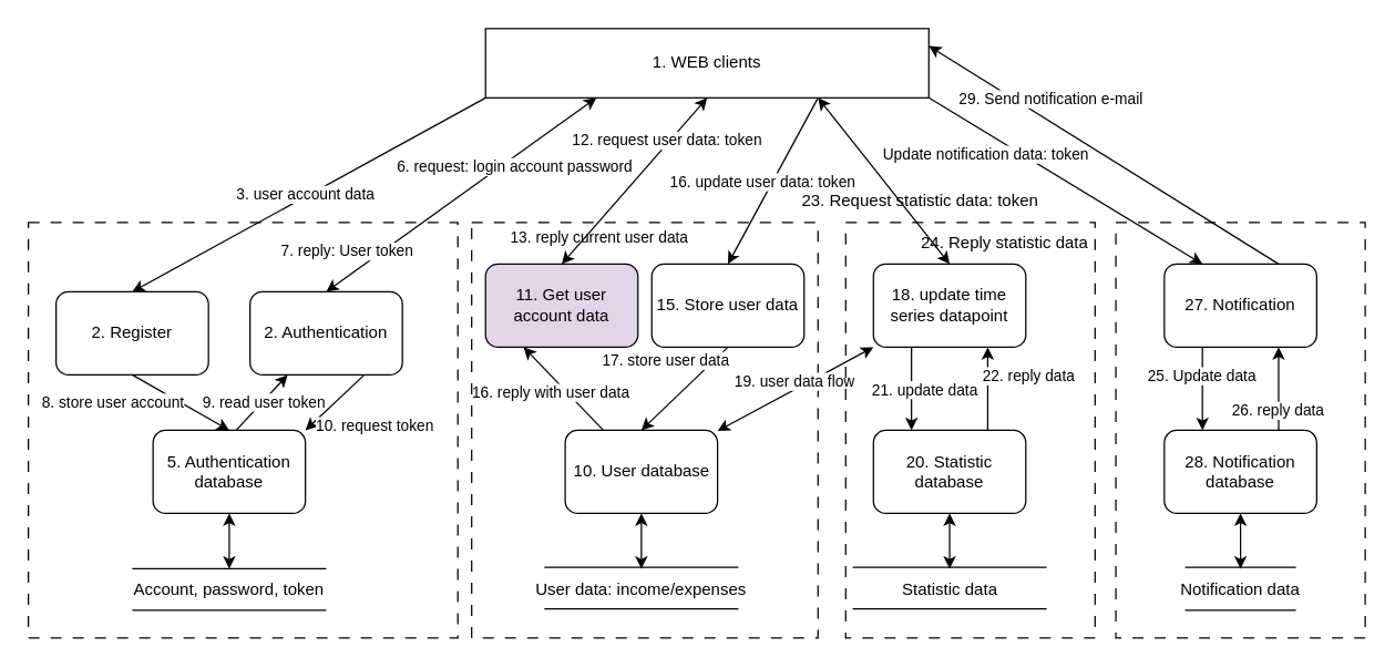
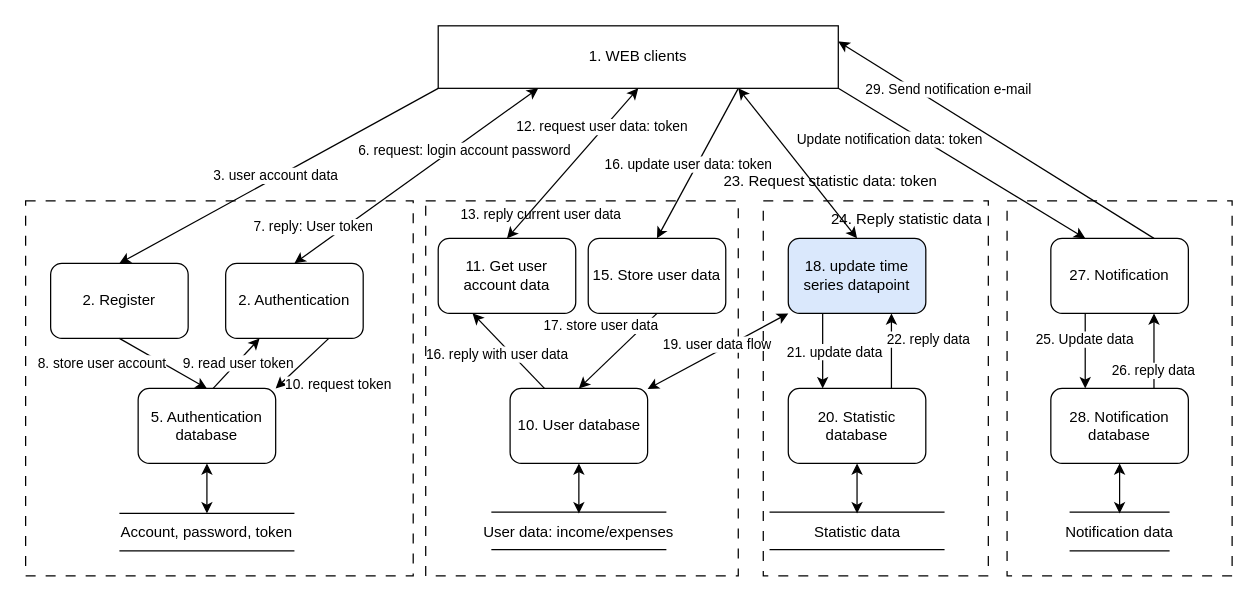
  <mxCell id="0" />
  <mxCell id="1" parent="0" />
  <mxCell id="2" value="" style="rounded=0;whiteSpace=wrap;html=1;dashed=1;dashPattern=8 8;fillColor=none;" parent="1" vertex="1"><mxGeometry x="20" y="160" width="310" height="300" as="geometry" /></mxCell>
  <mxCell id="3" style="edgeStyle=none;html=1;exitX=0.75;exitY=1;exitDx=0;exitDy=0;entryX=0.5;entryY=0;entryDx=0;entryDy=0;" parent="1" source="7" target="38" edge="1"><mxGeometry relative="1" as="geometry" /></mxCell>
  <mxCell id="4" value="16. update user data: token" style="edgeLabel;html=1;align=center;verticalAlign=middle;resizable=0;points=[];" parent="3" vertex="1" connectable="0"><mxGeometry x="-0.158" relative="1" as="geometry"><mxPoint x="-13" y="10" as="offset" /></mxGeometry></mxCell>
  <mxCell id="5" style="edgeStyle=none;html=1;exitX=1;exitY=1;exitDx=0;exitDy=0;entryX=0.25;entryY=0;entryDx=0;entryDy=0;" parent="1" source="7" target="61" edge="1"><mxGeometry relative="1" as="geometry" /></mxCell>
  <mxCell id="6" value="Update notification data: token" style="edgeLabel;html=1;align=center;verticalAlign=middle;resizable=0;points=[];" parent="5" vertex="1" connectable="0"><mxGeometry x="-0.531" relative="1" as="geometry"><mxPoint x="-6" y="12" as="offset" /></mxGeometry></mxCell>
  <mxCell id="7" value="1. WEB clients" style="rounded=0;whiteSpace=wrap;html=1;" parent="1" vertex="1"><mxGeometry x="350" y="20" width="320" height="50" as="geometry" /></mxCell>
  <mxCell id="8" value="2. Register" style="rounded=1;whiteSpace=wrap;html=1;" parent="1" vertex="1"><mxGeometry x="40" y="210" width="110" height="60" as="geometry" /></mxCell>
  <mxCell id="9" value="" style="endArrow=classic;html=1;exitX=0;exitY=1;exitDx=0;exitDy=0;entryX=0.5;entryY=0;entryDx=0;entryDy=0;" parent="1" source="7" target="8" edge="1"><mxGeometry width="50" height="50" relative="1" as="geometry"><mxPoint x="330" y="130" as="sourcePoint" /><mxPoint x="380" y="80" as="targetPoint" /></mxGeometry></mxCell>
  <mxCell id="10" value="3. user account data" style="edgeLabel;html=1;align=center;verticalAlign=middle;resizable=0;points=[];" parent="9" vertex="1" connectable="0"><mxGeometry x="-0.282" y="2" relative="1" as="geometry"><mxPoint x="-40" y="18" as="offset" /></mxGeometry></mxCell>
  <mxCell id="11" value="2. Authentication" style="rounded=1;whiteSpace=wrap;html=1;" parent="1" vertex="1"><mxGeometry x="180" y="210" width="110" height="60" as="geometry" /></mxCell>
  <mxCell id="12" value="5. Authentication database" style="rounded=1;whiteSpace=wrap;html=1;" parent="1" vertex="1"><mxGeometry x="110" y="310" width="110" height="60" as="geometry" /></mxCell>
  <mxCell id="13" value="Account, password, token" style="text;html=1;strokeColor=none;fillColor=none;align=center;verticalAlign=middle;whiteSpace=wrap;rounded=0;shadow=0;glass=0;" parent="1" vertex="1"><mxGeometry x="95" y="410" width="140" height="30" as="geometry" /></mxCell>
  <mxCell id="14" value="" style="endArrow=classic;startArrow=classic;html=1;entryX=0.5;entryY=1;entryDx=0;entryDy=0;exitX=0.5;exitY=0;exitDx=0;exitDy=0;" parent="1" source="13" target="12" edge="1"><mxGeometry width="50" height="50" relative="1" as="geometry"><mxPoint x="300" y="420" as="sourcePoint" /><mxPoint x="350" y="370" as="targetPoint" /></mxGeometry></mxCell>
  <mxCell id="15" value="" style="endArrow=none;html=1;" parent="1" edge="1"><mxGeometry width="50" height="50" relative="1" as="geometry"><mxPoint x="95" y="410" as="sourcePoint" /><mxPoint x="235" y="410" as="targetPoint" /></mxGeometry></mxCell>
  <mxCell id="16" value="" style="endArrow=none;html=1;" parent="1" edge="1"><mxGeometry width="50" height="50" relative="1" as="geometry"><mxPoint x="95" y="440" as="sourcePoint" /><mxPoint x="235" y="440" as="targetPoint" /></mxGeometry></mxCell>
  <mxCell id="17" value="" style="endArrow=classic;html=1;exitX=0.5;exitY=1;exitDx=0;exitDy=0;entryX=0.5;entryY=0;entryDx=0;entryDy=0;" parent="1" source="8" target="12" edge="1"><mxGeometry width="50" height="50" relative="1" as="geometry"><mxPoint x="320" y="380" as="sourcePoint" /><mxPoint x="370" y="330" as="targetPoint" /></mxGeometry></mxCell>
  <mxCell id="18" value="8. store user account" style="edgeLabel;html=1;align=center;verticalAlign=middle;resizable=0;points=[];" parent="17" vertex="1" connectable="0"><mxGeometry x="0.422" y="-3" relative="1" as="geometry"><mxPoint x="-63" y="-11" as="offset" /></mxGeometry></mxCell>
  <mxCell id="19" value="" style="endArrow=classic;html=1;" parent="1" target="11" edge="1"><mxGeometry width="50" height="50" relative="1" as="geometry"><mxPoint x="170" y="310" as="sourcePoint" /><mxPoint x="320" y="310" as="targetPoint" /></mxGeometry></mxCell>
  <mxCell id="20" value="9. read user token" style="edgeLabel;html=1;align=center;verticalAlign=middle;resizable=0;points=[];" parent="19" vertex="1" connectable="0"><mxGeometry x="0.336" y="-3" relative="1" as="geometry"><mxPoint x="-7" y="4" as="offset" /></mxGeometry></mxCell>
  <mxCell id="21" value="" style="endArrow=classic;html=1;exitX=0.75;exitY=1;exitDx=0;exitDy=0;entryX=1;entryY=0;entryDx=0;entryDy=0;" parent="1" source="11" target="12" edge="1"><mxGeometry width="50" height="50" relative="1" as="geometry"><mxPoint x="340" y="360" as="sourcePoint" /><mxPoint x="390" y="310" as="targetPoint" /></mxGeometry></mxCell>
  <mxCell id="22" value="10. request token" style="edgeLabel;html=1;align=center;verticalAlign=middle;resizable=0;points=[];" parent="21" vertex="1" connectable="0"><mxGeometry x="-0.357" y="3" relative="1" as="geometry"><mxPoint x="19" y="21" as="offset" /></mxGeometry></mxCell>
  <mxCell id="23" value="" style="endArrow=classic;startArrow=classic;html=1;entryX=0.25;entryY=1;entryDx=0;entryDy=0;exitX=0.5;exitY=0;exitDx=0;exitDy=0;" parent="1" source="11" target="7" edge="1"><mxGeometry width="50" height="50" relative="1" as="geometry"><mxPoint x="440" y="260" as="sourcePoint" /><mxPoint x="490" y="210" as="targetPoint" /></mxGeometry></mxCell>
  <mxCell id="24" value="6. request: login account password" style="edgeLabel;html=1;align=center;verticalAlign=middle;resizable=0;points=[];" parent="23" vertex="1" connectable="0"><mxGeometry x="0.309" y="2" relative="1" as="geometry"><mxPoint x="9" y="3" as="offset" /></mxGeometry></mxCell>
  <mxCell id="25" value="7. reply: User token" style="edgeLabel;html=1;align=center;verticalAlign=middle;resizable=0;points=[];" parent="1" vertex="1" connectable="0"><mxGeometry x="249.998" y="180.002" as="geometry" /></mxCell>
- <mxCell id="26" value="11. Get user account data" style="rounded=1;whiteSpace=wrap;html=1;fillColor=#e1d5e7;" parent="1" vertex="1"><mxGeometry x="350" y="190" width="110" height="60" as="geometry" /></mxCell>
+ <mxCell id="26" value="11. Get user account data" style="rounded=1;whiteSpace=wrap;html=1;" parent="1" vertex="1"><mxGeometry x="350" y="190" width="110" height="60" as="geometry" /></mxCell>
  <mxCell id="27" value="13. reply current user data" style="edgeLabel;html=1;align=center;verticalAlign=middle;resizable=0;points=[];" parent="1" vertex="1" connectable="0"><mxGeometry x="480.002" y="190.002" as="geometry"><mxPoint x="-49" y="-20" as="offset" /></mxGeometry></mxCell>
  <mxCell id="28" style="edgeStyle=none;html=1;exitX=0.25;exitY=0;exitDx=0;exitDy=0;entryX=0.25;entryY=1;entryDx=0;entryDy=0;" parent="1" source="30" target="26" edge="1"><mxGeometry relative="1" as="geometry" /></mxCell>
  <mxCell id="29" value="16. reply with user data" style="edgeLabel;html=1;align=center;verticalAlign=middle;resizable=0;points=[];" parent="28" vertex="1" connectable="0"><mxGeometry x="-0.334" y="3" relative="1" as="geometry"><mxPoint x="-17" y="-9" as="offset" /></mxGeometry></mxCell>
  <mxCell id="30" value="10. User database" style="rounded=1;whiteSpace=wrap;html=1;" parent="1" vertex="1"><mxGeometry x="407.5" y="310" width="110" height="60" as="geometry" /></mxCell>
  <mxCell id="31" value="" style="endArrow=classic;startArrow=classic;html=1;entryX=0.5;entryY=1;entryDx=0;entryDy=0;exitX=0.5;exitY=0;exitDx=0;exitDy=0;" parent="1" source="32" target="30" edge="1"><mxGeometry width="50" height="50" relative="1" as="geometry"><mxPoint x="200" y="560" as="sourcePoint" /><mxPoint x="250" y="510" as="targetPoint" /></mxGeometry></mxCell>
  <mxCell id="32" value="User data: income/expenses" style="text;html=1;strokeColor=none;fillColor=none;align=center;verticalAlign=middle;whiteSpace=wrap;rounded=0;shadow=0;glass=0;" parent="1" vertex="1"><mxGeometry x="380" y="410" width="165" height="30" as="geometry" /></mxCell>
  <mxCell id="33" value="" style="endArrow=none;html=1;" parent="1" edge="1"><mxGeometry width="50" height="50" relative="1" as="geometry"><mxPoint x="392.5" y="409" as="sourcePoint" /><mxPoint x="532.5" y="409" as="targetPoint" /></mxGeometry></mxCell>
  <mxCell id="34" value="" style="endArrow=none;html=1;" parent="1" edge="1"><mxGeometry width="50" height="50" relative="1" as="geometry"><mxPoint x="392.5" y="439" as="sourcePoint" /><mxPoint x="532.5" y="439" as="targetPoint" /></mxGeometry></mxCell>
  <mxCell id="35" value="" style="rounded=0;whiteSpace=wrap;html=1;dashed=1;dashPattern=8 8;fillColor=none;" parent="1" vertex="1"><mxGeometry x="340" y="160" width="250" height="300" as="geometry" /></mxCell>
  <mxCell id="36" style="edgeStyle=none;html=1;exitX=0.5;exitY=1;exitDx=0;exitDy=0;entryX=0.5;entryY=0;entryDx=0;entryDy=0;" parent="1" source="38" target="30" edge="1"><mxGeometry relative="1" as="geometry" /></mxCell>
  <mxCell id="37" value="17. store user data" style="edgeLabel;html=1;align=center;verticalAlign=middle;resizable=0;points=[];" parent="36" vertex="1" connectable="0"><mxGeometry x="0.53" y="-1" relative="1" as="geometry"><mxPoint x="3" y="-35" as="offset" /></mxGeometry></mxCell>
  <mxCell id="38" value="15. Store user data" style="rounded=1;whiteSpace=wrap;html=1;" parent="1" vertex="1"><mxGeometry x="470" y="190" width="110" height="60" as="geometry" /></mxCell>
  <mxCell id="39" value="" style="endArrow=classic;startArrow=classic;html=1;entryX=0.5;entryY=1;entryDx=0;entryDy=0;exitX=0.5;exitY=0;exitDx=0;exitDy=0;" parent="1" source="26" target="7" edge="1"><mxGeometry width="50" height="50" relative="1" as="geometry"><mxPoint x="470" y="160" as="sourcePoint" /><mxPoint x="520" y="110" as="targetPoint" /></mxGeometry></mxCell>
  <mxCell id="40" value="12. request user data: token" style="edgeLabel;html=1;align=center;verticalAlign=middle;resizable=0;points=[];" parent="1" vertex="1" connectable="0"><mxGeometry x="480.002" y="100.002" as="geometry" /></mxCell>
- <mxCell id="41" value="18. update time series datapoint" style="rounded=1;whiteSpace=wrap;html=1;" parent="1" vertex="1"><mxGeometry x="630" y="190" width="110" height="60" as="geometry" /></mxCell>
+ <mxCell id="41" value="18. update time series datapoint" style="rounded=1;whiteSpace=wrap;html=1;fillColor=#dae8fc;" parent="1" vertex="1"><mxGeometry x="630" y="190" width="110" height="60" as="geometry" /></mxCell>
  <mxCell id="42" value="20. Statistic database" style="rounded=1;whiteSpace=wrap;html=1;" parent="1" vertex="1"><mxGeometry x="630" y="310" width="110" height="60" as="geometry" /></mxCell>
  <mxCell id="43" value="Statistic data" style="text;html=1;strokeColor=none;fillColor=none;align=center;verticalAlign=middle;whiteSpace=wrap;rounded=0;shadow=0;glass=0;" parent="1" vertex="1"><mxGeometry x="602.5" y="410" width="165" height="30" as="geometry" /></mxCell>
  <mxCell id="44" value="" style="endArrow=none;html=1;" parent="1" edge="1"><mxGeometry width="50" height="50" relative="1" as="geometry"><mxPoint x="615" y="439" as="sourcePoint" /><mxPoint x="755" y="439" as="targetPoint" /></mxGeometry></mxCell>
  <mxCell id="45" value="" style="endArrow=none;html=1;" parent="1" edge="1"><mxGeometry width="50" height="50" relative="1" as="geometry"><mxPoint x="615" y="409" as="sourcePoint" /><mxPoint x="755" y="409" as="targetPoint" /></mxGeometry></mxCell>
  <mxCell id="46" value="" style="endArrow=classic;startArrow=classic;html=1;entryX=0;entryY=1;entryDx=0;entryDy=0;" parent="1" source="30" target="41" edge="1"><mxGeometry width="50" height="50" relative="1" as="geometry"><mxPoint x="530" y="340" as="sourcePoint" /><mxPoint x="580" y="290" as="targetPoint" /></mxGeometry></mxCell>
  <mxCell id="47" value="19. user data flow" style="edgeLabel;html=1;align=center;verticalAlign=middle;resizable=0;points=[];" parent="46" vertex="1" connectable="0"><mxGeometry x="0.22" y="-1" relative="1" as="geometry"><mxPoint x="-14" as="offset" /></mxGeometry></mxCell>
  <mxCell id="48" value="" style="endArrow=classic;startArrow=classic;html=1;entryX=0.5;entryY=1;entryDx=0;entryDy=0;exitX=0.5;exitY=0;exitDx=0;exitDy=0;" parent="1" source="43" target="42" edge="1"><mxGeometry width="50" height="50" relative="1" as="geometry"><mxPoint x="740" y="560" as="sourcePoint" /><mxPoint x="790" y="510" as="targetPoint" /></mxGeometry></mxCell>
  <mxCell id="49" value="" style="endArrow=classic;html=1;exitX=0.25;exitY=1;exitDx=0;exitDy=0;entryX=0.25;entryY=0;entryDx=0;entryDy=0;" parent="1" source="41" target="42" edge="1"><mxGeometry width="50" height="50" relative="1" as="geometry"><mxPoint x="680" y="590" as="sourcePoint" /><mxPoint x="740" y="520" as="targetPoint" /></mxGeometry></mxCell>
  <mxCell id="50" value="21. update data" style="edgeLabel;html=1;align=center;verticalAlign=middle;resizable=0;points=[];" parent="49" vertex="1" connectable="0"><mxGeometry x="0.335" y="-4" relative="1" as="geometry"><mxPoint x="13" y="-10" as="offset" /></mxGeometry></mxCell>
  <mxCell id="51" value="" style="endArrow=classic;html=1;entryX=0.75;entryY=1;entryDx=0;entryDy=0;exitX=0.75;exitY=0;exitDx=0;exitDy=0;" parent="1" source="42" target="41" edge="1"><mxGeometry width="50" height="50" relative="1" as="geometry"><mxPoint x="720" y="300" as="sourcePoint" /><mxPoint x="750" y="260" as="targetPoint" /></mxGeometry></mxCell>
  <mxCell id="52" value="22. reply data" style="edgeLabel;html=1;align=center;verticalAlign=middle;resizable=0;points=[];" parent="51" vertex="1" connectable="0"><mxGeometry x="-0.476" y="-2" relative="1" as="geometry"><mxPoint x="27" y="-24" as="offset" /></mxGeometry></mxCell>
  <mxCell id="53" value="" style="rounded=0;whiteSpace=wrap;html=1;dashed=1;dashPattern=8 8;fillColor=none;" parent="1" vertex="1"><mxGeometry x="610" y="160" width="180" height="300" as="geometry" /></mxCell>
  <mxCell id="54" value="" style="endArrow=classic;startArrow=classic;html=1;entryX=0.75;entryY=1;entryDx=0;entryDy=0;exitX=0.5;exitY=0;exitDx=0;exitDy=0;" parent="1" source="41" target="7" edge="1"><mxGeometry width="50" height="50" relative="1" as="geometry"><mxPoint x="680" y="160" as="sourcePoint" /><mxPoint x="730" y="110" as="targetPoint" /></mxGeometry></mxCell>
  <mxCell id="55" value="23. Request statistic data: token" style="text;html=1;strokeColor=none;fillColor=none;align=center;verticalAlign=middle;whiteSpace=wrap;rounded=0;shadow=0;glass=0;sketch=0;" parent="1" vertex="1"><mxGeometry x="570" y="130" width="187.5" height="30" as="geometry" /></mxCell>
  <mxCell id="56" value="24. Reply statistic data" style="text;html=1;strokeColor=none;fillColor=none;align=center;verticalAlign=middle;whiteSpace=wrap;rounded=0;shadow=0;glass=0;sketch=0;" parent="1" vertex="1"><mxGeometry x="650" y="160" width="150" height="30" as="geometry" /></mxCell>
  <mxCell id="57" style="edgeStyle=none;html=1;exitX=0.25;exitY=1;exitDx=0;exitDy=0;entryX=0.25;entryY=0;entryDx=0;entryDy=0;" parent="1" source="61" target="64" edge="1"><mxGeometry relative="1" as="geometry" /></mxCell>
  <mxCell id="58" value="25. Update data" style="edgeLabel;html=1;align=center;verticalAlign=middle;resizable=0;points=[];" parent="57" vertex="1" connectable="0"><mxGeometry x="-0.321" y="-1" relative="1" as="geometry"><mxPoint as="offset" /></mxGeometry></mxCell>
  <mxCell id="59" style="edgeStyle=none;html=1;exitX=0.75;exitY=0;exitDx=0;exitDy=0;entryX=1;entryY=0.25;entryDx=0;entryDy=0;" parent="1" source="61" target="7" edge="1"><mxGeometry relative="1" as="geometry" /></mxCell>
  <mxCell id="60" value="29. Send notification e-mail" style="edgeLabel;html=1;align=center;verticalAlign=middle;resizable=0;points=[];" parent="59" vertex="1" connectable="0"><mxGeometry x="0.491" y="-4" relative="1" as="geometry"><mxPoint x="21" y="1" as="offset" /></mxGeometry></mxCell>
  <mxCell id="61" value="27. Notification" style="rounded=1;whiteSpace=wrap;html=1;" parent="1" vertex="1"><mxGeometry x="840" y="190" width="110" height="60" as="geometry" /></mxCell>
  <mxCell id="62" style="edgeStyle=none;html=1;exitX=0.75;exitY=0;exitDx=0;exitDy=0;entryX=0.75;entryY=1;entryDx=0;entryDy=0;" parent="1" source="64" target="61" edge="1"><mxGeometry relative="1" as="geometry" /></mxCell>
  <mxCell id="63" value="26. reply data" style="edgeLabel;html=1;align=center;verticalAlign=middle;resizable=0;points=[];" parent="62" vertex="1" connectable="0"><mxGeometry x="-0.512" y="1" relative="1" as="geometry"><mxPoint as="offset" /></mxGeometry></mxCell>
  <mxCell id="64" value="28. Notification database" style="rounded=1;whiteSpace=wrap;html=1;" parent="1" vertex="1"><mxGeometry x="840" y="310" width="110" height="60" as="geometry" /></mxCell>
  <mxCell id="65" value="Notification data" style="text;html=1;strokeColor=none;fillColor=none;align=center;verticalAlign=middle;whiteSpace=wrap;rounded=0;shadow=0;glass=0;" parent="1" vertex="1"><mxGeometry x="825" y="410" width="140" height="30" as="geometry" /></mxCell>
  <mxCell id="66" value="" style="endArrow=none;html=1;" parent="1" edge="1"><mxGeometry width="50" height="50" relative="1" as="geometry"><mxPoint x="855" y="409" as="sourcePoint" /><mxPoint x="935" y="409" as="targetPoint" /></mxGeometry></mxCell>
  <mxCell id="67" value="" style="endArrow=none;html=1;" parent="1" edge="1"><mxGeometry width="50" height="50" relative="1" as="geometry"><mxPoint x="855" y="440" as="sourcePoint" /><mxPoint x="935" y="440" as="targetPoint" /></mxGeometry></mxCell>
  <mxCell id="68" value="" style="endArrow=classic;startArrow=classic;html=1;entryX=0.5;entryY=1;entryDx=0;entryDy=0;" parent="1" source="65" target="64" edge="1"><mxGeometry width="50" height="50" relative="1" as="geometry"><mxPoint x="1000" y="490" as="sourcePoint" /><mxPoint x="1050" y="440" as="targetPoint" /></mxGeometry></mxCell>
  <mxCell id="69" value="" style="rounded=0;whiteSpace=wrap;html=1;dashed=1;dashPattern=8 8;fillColor=none;" parent="1" vertex="1"><mxGeometry x="805" y="160" width="180" height="300" as="geometry" /></mxCell>
